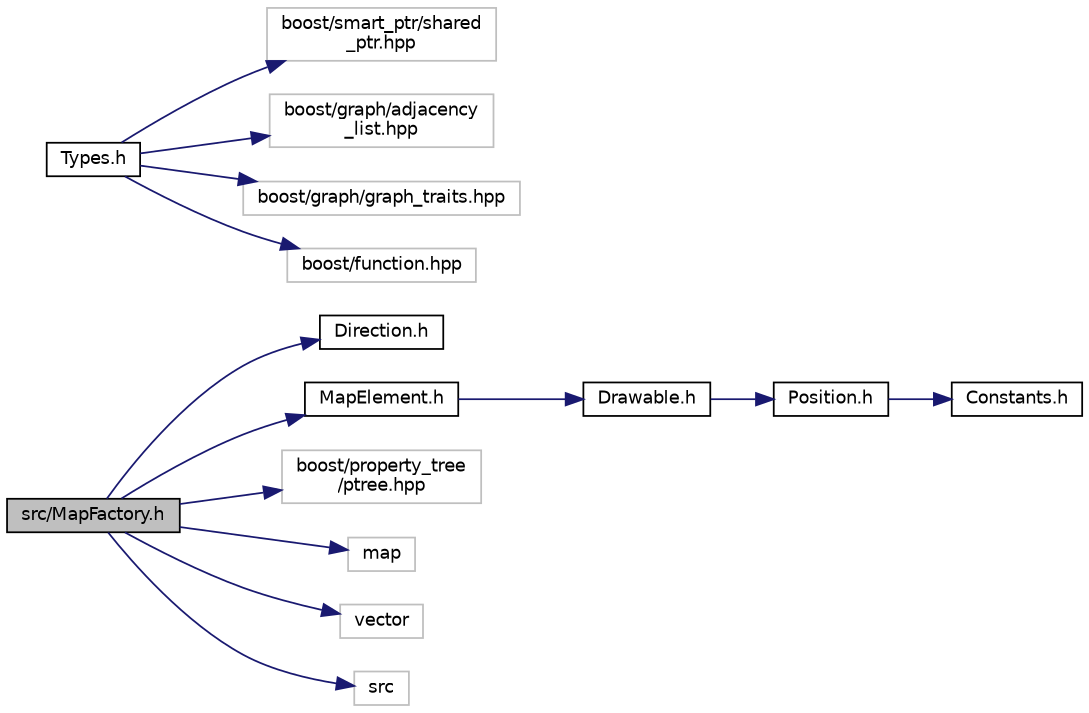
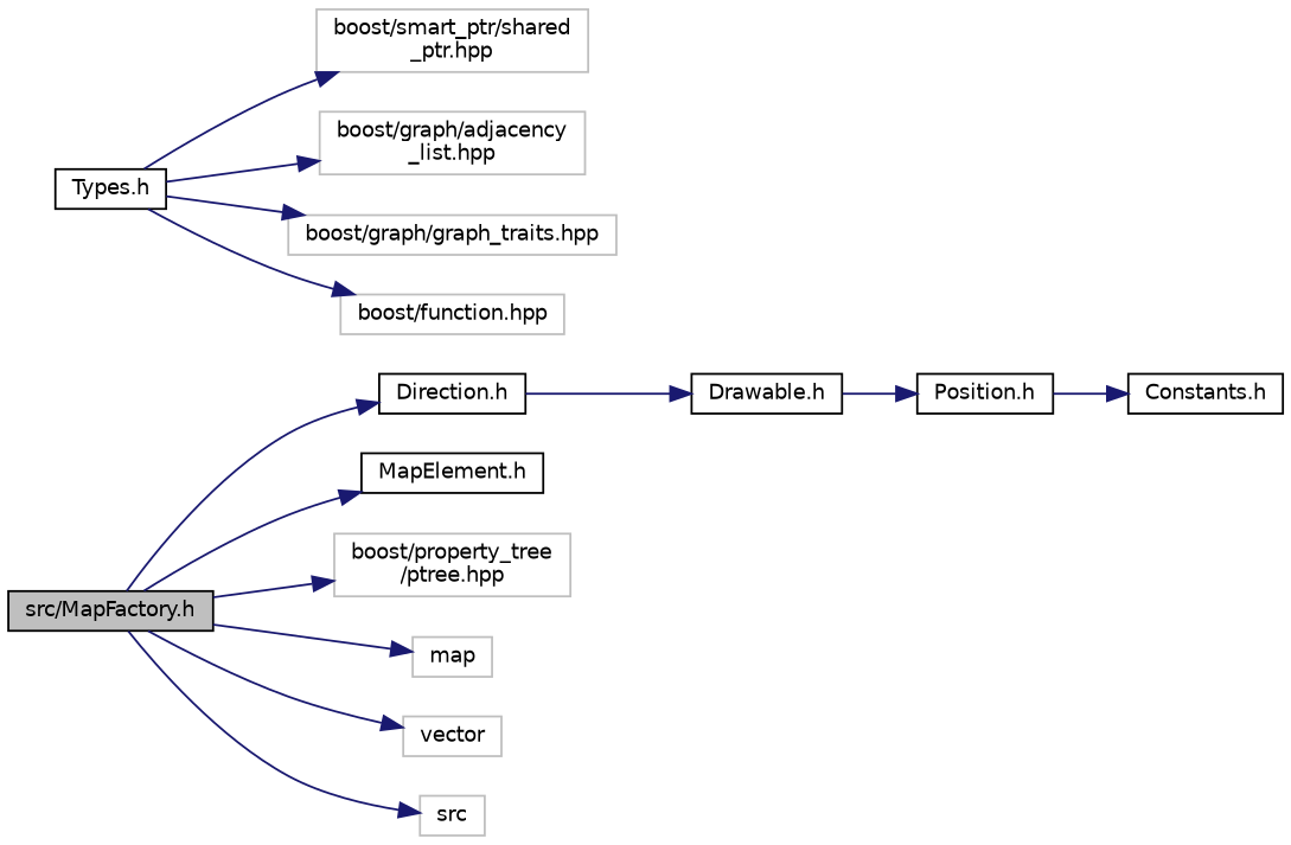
  digraph {
    rankdir=LR
    node [color=grey75 fillcolor=white fontname=Helvetica fontsize=10 shape=record style=filled]
    edge [color=midnightblue fontname=Helvetica fontsize=10 labelfontname=Helvetica labelfontsize=10 style=solid]
    n1 [color=black fillcolor=grey75 fontcolor=black height=0.2 label="src/MapFactory.h" width=0.4]
    n2 [color=black height=0.2 label="Direction.h" width=0.4]
    n3 [color=black height=0.2 label="MapElement.h" width=0.4]
    n4 [height=0.2 label="boost/property_tree\l/ptree.hpp" width=0.4]
    n5 [height=0.2 label=map width=0.4]
    n6 [height=0.2 label=vector width=0.4]
    n7 [height=0.2 label=src width=0.4]
    n8 [color=black height=0.2 label="Drawable.h" width=0.4]
    n9 [color=black height=0.2 label="Types.h" width=0.4]
    n10 [height=0.2 label="boost/smart_ptr/shared\l_ptr.hpp" width=0.4]
    n11 [height=0.2 label="boost/graph/adjacency\l_list.hpp" width=0.4]
    n12 [height=0.2 label="boost/graph/graph_traits.hpp" width=0.4]
    n13 [height=0.2 label="boost/function.hpp" width=0.4]
    n14 [color=black height=0.2 label="Position.h" width=0.4]
    n15 [color=black height=0.2 label="Constants.h" width=0.4]
    n1 -> n2
    n1 -> n3
    n1 -> n4
    n1 -> n5
    n1 -> n6
    n1 -> n7
-   n3 -> n8
+   n2 -> n8
    n8 -> n14
    n9 -> n10
    n9 -> n11
    n9 -> n12
    n9 -> n13
    n14 -> n15
  }
